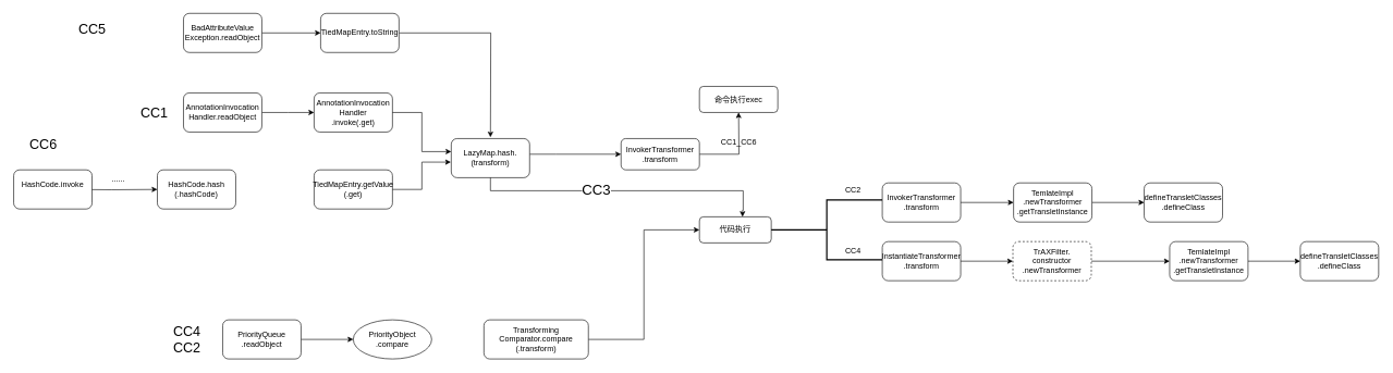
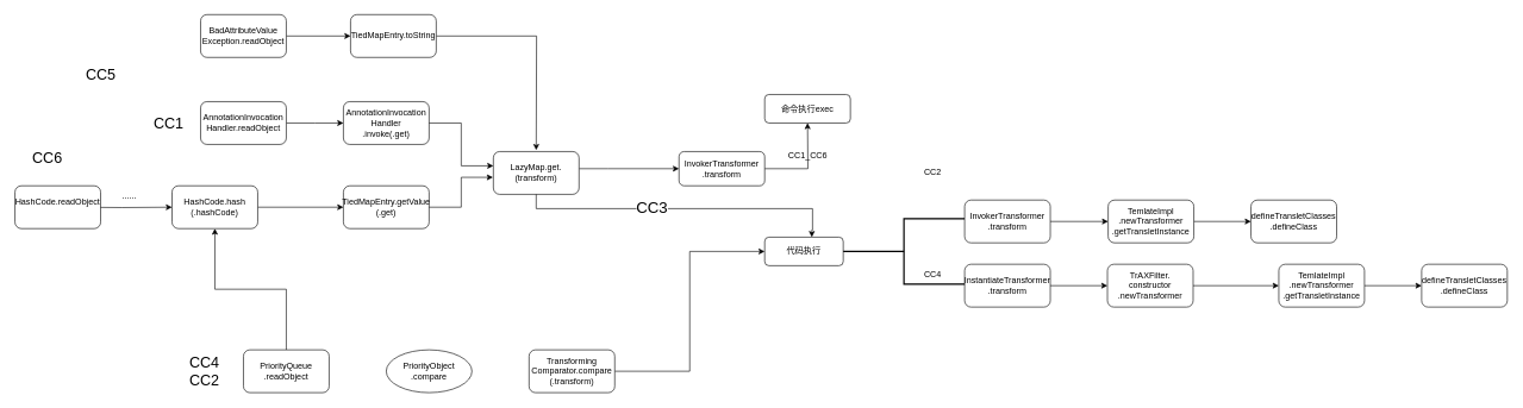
  <mxCell id="0" />
  <mxCell id="1" parent="0" />
  <mxCell id="2" value="" style="edgeStyle=orthogonalEdgeStyle;rounded=0;orthogonalLoop=1;jettySize=auto;html=1;" edge="1" parent="1" source="3" target="5"><mxGeometry relative="1" as="geometry"><Array as="points"><mxPoint x="850" y="236" /><mxPoint x="850" y="236" /></Array></mxGeometry></mxCell>
- <mxCell id="3" value="LazyMap.hash.(transform)" style="rounded=1;whiteSpace=wrap;html=1;" vertex="1" parent="1"><mxGeometry x="690" y="212" width="120" height="60" as="geometry" /></mxCell>
+ <mxCell id="3" value="LazyMap.get.(transform)" style="rounded=1;whiteSpace=wrap;html=1;" vertex="1" parent="1"><mxGeometry x="690" y="212" width="120" height="60" as="geometry" /></mxCell>
  <mxCell id="4" style="edgeStyle=orthogonalEdgeStyle;rounded=0;orthogonalLoop=1;jettySize=auto;html=1;exitX=1;exitY=0.5;exitDx=0;exitDy=0;" edge="1" parent="1" source="5"><mxGeometry relative="1" as="geometry"><mxPoint x="1130" y="172" as="targetPoint" /><mxPoint x="1080" y="242" as="sourcePoint" /></mxGeometry></mxCell>
  <mxCell id="5" value="InvokerTransformer&lt;div&gt;.transform&lt;/div&gt;" style="whiteSpace=wrap;html=1;rounded=1;" vertex="1" parent="1"><mxGeometry x="950" y="212" width="120" height="48" as="geometry" /></mxCell>
  <mxCell id="6" value="命令执行exec" style="whiteSpace=wrap;html=1;rounded=1;" vertex="1" parent="1"><mxGeometry x="1070" y="132" width="120" height="40" as="geometry" /></mxCell>
  <mxCell id="7" value="代码执行" style="whiteSpace=wrap;html=1;rounded=1;" vertex="1" parent="1"><mxGeometry x="1070" y="332" width="110" height="40" as="geometry" /></mxCell>
  <mxCell id="8" value="" style="edgeStyle=orthogonalEdgeStyle;rounded=0;orthogonalLoop=1;jettySize=auto;html=1;" edge="1" parent="1" source="9" target="31"><mxGeometry relative="1" as="geometry" /></mxCell>
  <mxCell id="9" value="InstantiateTransformer&lt;div&gt;.transform&lt;/div&gt;" style="rounded=1;whiteSpace=wrap;html=1;" vertex="1" parent="1"><mxGeometry x="1350" y="370" width="120" height="60" as="geometry" /></mxCell>
- <mxCell id="10" value="" style="edgeStyle=orthogonalEdgeStyle;rounded=0;orthogonalLoop=1;jettySize=auto;html=1;" edge="1" parent="1" source="11" target="26"><mxGeometry relative="1" as="geometry" /></mxCell>
+ <mxCell id="10" value="" style="edgeStyle=orthogonalEdgeStyle;rounded=0;orthogonalLoop=1;jettySize=auto;html=1;" edge="1" parent="1" source="11" target="19"><mxGeometry relative="1" as="geometry" /></mxCell>
  <mxCell id="11" value="PriorityQueue&lt;div&gt;.readObject&lt;/div&gt;" style="rounded=1;whiteSpace=wrap;html=1;" vertex="1" parent="1"><mxGeometry x="340" y="490" width="120" height="60" as="geometry" /></mxCell>
  <mxCell id="12" value="AnnotationInvocation&lt;div&gt;Handler&lt;div&gt;.invoke(.get)&lt;/div&gt;&lt;/div&gt;" style="rounded=1;whiteSpace=wrap;html=1;" vertex="1" parent="1"><mxGeometry x="480" y="142" width="120" height="60" as="geometry" /></mxCell>
  <mxCell id="13" style="edgeStyle=orthogonalEdgeStyle;rounded=0;orthogonalLoop=1;jettySize=auto;html=1;entryX=0;entryY=0.333;entryDx=0;entryDy=0;entryPerimeter=0;" edge="1" parent="1" source="12" target="3"><mxGeometry relative="1" as="geometry" /></mxCell>
  <mxCell id="14" value="TiedMapEntry.getValue&lt;div&gt;(.get)&lt;/div&gt;" style="rounded=1;whiteSpace=wrap;html=1;" vertex="1" parent="1"><mxGeometry x="480" y="260" width="120" height="60" as="geometry" /></mxCell>
  <mxCell id="15" style="edgeStyle=orthogonalEdgeStyle;rounded=0;orthogonalLoop=1;jettySize=auto;html=1;entryX=-0.005;entryY=0.602;entryDx=0;entryDy=0;entryPerimeter=0;" edge="1" parent="1" source="14" target="3"><mxGeometry relative="1" as="geometry" /></mxCell>
  <mxCell id="16" style="edgeStyle=orthogonalEdgeStyle;rounded=0;orthogonalLoop=1;jettySize=auto;html=1;entryX=0;entryY=0.5;entryDx=0;entryDy=0;" edge="1" parent="1" target="19"><mxGeometry relative="1" as="geometry"><mxPoint x="220" y="290" as="targetPoint" /><mxPoint x="100" y="290" as="sourcePoint" /></mxGeometry></mxCell>
- <mxCell id="17" value="HashCode.invoke&lt;div&gt;&lt;br&gt;&lt;/div&gt;" style="rounded=1;whiteSpace=wrap;html=1;" vertex="1" parent="1"><mxGeometry x="20" y="260" width="120" height="60" as="geometry" /></mxCell>
+ <mxCell id="17" value="HashCode.readObject&lt;div&gt;&lt;br&gt;&lt;/div&gt;" style="rounded=1;whiteSpace=wrap;html=1;" vertex="1" parent="1"><mxGeometry x="20" y="260" width="120" height="60" as="geometry" /></mxCell>
+ <mxCell id="18" style="edgeStyle=orthogonalEdgeStyle;rounded=0;orthogonalLoop=1;jettySize=auto;html=1;" edge="1" parent="1" source="19" target="14"><mxGeometry relative="1" as="geometry" /></mxCell>
  <mxCell id="19" value="HashCode.hash&lt;div&gt;(.hashCode)&lt;/div&gt;" style="rounded=1;whiteSpace=wrap;html=1;" vertex="1" parent="1"><mxGeometry x="240" y="260" width="120" height="60" as="geometry" /></mxCell>
  <mxCell id="20" value="......" style="text;html=1;align=center;verticalAlign=middle;resizable=0;points=[];autosize=1;strokeColor=none;fillColor=none;" vertex="1" parent="1"><mxGeometry x="160" y="260" width="40" height="30" as="geometry" /></mxCell>
  <mxCell id="21" value="" style="edgeStyle=orthogonalEdgeStyle;rounded=0;orthogonalLoop=1;jettySize=auto;html=1;" edge="1" parent="1" source="22"><mxGeometry relative="1" as="geometry"><mxPoint x="480" y="172" as="targetPoint" /></mxGeometry></mxCell>
  <mxCell id="22" value="AnnotationInvocation&lt;div&gt;Handler.readObject&lt;/div&gt;" style="rounded=1;whiteSpace=wrap;html=1;" vertex="1" parent="1"><mxGeometry x="280" y="142" width="120" height="60" as="geometry" /></mxCell>
  <mxCell id="23" value="&lt;font style=&quot;font-size: 21px;&quot;&gt;CC1&lt;/font&gt;" style="text;html=1;align=center;verticalAlign=middle;resizable=0;points=[];autosize=1;strokeColor=none;fillColor=none;" vertex="1" parent="1"><mxGeometry x="200" y="152" width="70" height="40" as="geometry" /></mxCell>
  <mxCell id="24" value="&lt;font style=&quot;font-size: 21px;&quot;&gt;CC6&lt;/font&gt;" style="text;html=1;align=center;verticalAlign=middle;resizable=0;points=[];autosize=1;strokeColor=none;fillColor=none;" vertex="1" parent="1"><mxGeometry x="30" y="200" width="70" height="40" as="geometry" /></mxCell>
  <mxCell id="25" value="CC1_CC6" style="text;html=1;align=center;verticalAlign=middle;resizable=0;points=[];autosize=1;strokeColor=none;fillColor=none;" vertex="1" parent="1"><mxGeometry x="1090" y="202" width="80" height="30" as="geometry" /></mxCell>
  <mxCell id="26" value="PriorityObject&lt;div&gt;.compare&lt;/div&gt;" style="ellipse;whiteSpace=wrap;html=1;" vertex="1" parent="1"><mxGeometry x="540" y="490" width="120" height="60" as="geometry" /></mxCell>
  <mxCell id="27" style="edgeStyle=orthogonalEdgeStyle;rounded=0;orthogonalLoop=1;jettySize=auto;html=1;entryX=0;entryY=0.5;entryDx=0;entryDy=0;" edge="1" parent="1" source="28" target="7"><mxGeometry relative="1" as="geometry" /></mxCell>
- <mxCell id="28" value="Transforming&lt;div&gt;Comparator.compare&lt;/div&gt;&lt;div&gt;(.transform)&lt;/div&gt;" style="whiteSpace=wrap;html=1;rounded=1;" vertex="1" parent="1"><mxGeometry x="740" y="490" width="160" height="60" as="geometry" /></mxCell>
+ <mxCell id="28" value="Transforming&lt;div&gt;Comparator.compare&lt;/div&gt;&lt;div&gt;(.transform)&lt;/div&gt;" style="whiteSpace=wrap;html=1;rounded=1;" vertex="1" parent="1"><mxGeometry x="740" y="490" width="120" height="60" as="geometry" /></mxCell>
  <mxCell id="29" value="&lt;font style=&quot;font-size: 21px;&quot;&gt;CC4&lt;/font&gt;&lt;div&gt;&lt;font style=&quot;font-size: 21px;&quot;&gt;CC2&lt;/font&gt;&lt;/div&gt;" style="text;html=1;align=center;verticalAlign=middle;resizable=0;points=[];autosize=1;strokeColor=none;fillColor=none;" vertex="1" parent="1"><mxGeometry x="250" y="490" width="70" height="60" as="geometry" /></mxCell>
  <mxCell id="30" value="" style="edgeStyle=orthogonalEdgeStyle;rounded=0;orthogonalLoop=1;jettySize=auto;html=1;" edge="1" parent="1" source="31" target="33"><mxGeometry relative="1" as="geometry" /></mxCell>
- <mxCell id="31" value="TrAXFilter.&lt;div&gt;constructor&lt;/div&gt;&lt;div&gt;.newTransformer&lt;/div&gt;" style="whiteSpace=wrap;html=1;rounded=1;dashed=1;" vertex="1" parent="1"><mxGeometry x="1550" y="370" width="120" height="60" as="geometry" /></mxCell>
+ <mxCell id="31" value="TrAXFilter.&lt;div&gt;constructor&lt;/div&gt;&lt;div&gt;.newTransformer&lt;/div&gt;" style="whiteSpace=wrap;html=1;rounded=1;" vertex="1" parent="1"><mxGeometry x="1550" y="370" width="120" height="60" as="geometry" /></mxCell>
  <mxCell id="32" value="" style="edgeStyle=orthogonalEdgeStyle;rounded=0;orthogonalLoop=1;jettySize=auto;html=1;" edge="1" parent="1" source="33" target="35"><mxGeometry relative="1" as="geometry" /></mxCell>
  <mxCell id="33" value="TemlateImpl&lt;div&gt;.newTransformer&lt;div&gt;.getTransletInstance&lt;/div&gt;&lt;/div&gt;" style="whiteSpace=wrap;html=1;rounded=1;" vertex="1" parent="1"><mxGeometry x="1790" y="370" width="120" height="60" as="geometry" /></mxCell>
  <mxCell id="34" value="CC4" style="text;html=1;align=center;verticalAlign=middle;resizable=0;points=[];autosize=1;strokeColor=none;fillColor=none;" vertex="1" parent="1"><mxGeometry x="1280" y="370" width="50" height="30" as="geometry" /></mxCell>
  <mxCell id="35" value="defineTransletClasses&lt;div&gt;.defineClass&lt;/div&gt;" style="whiteSpace=wrap;html=1;rounded=1;" vertex="1" parent="1"><mxGeometry x="1990" y="370" width="120" height="60" as="geometry" /></mxCell>
- <mxCell id="36" value="CC2" style="text;html=1;align=center;verticalAlign=middle;resizable=0;points=[];autosize=1;strokeColor=none;fillColor=none;" vertex="1" parent="1"><mxGeometry x="1280" y="276" width="50" height="30" as="geometry" /></mxCell>
+ <mxCell id="36" value="CC2" style="text;html=1;align=center;verticalAlign=middle;resizable=0;points=[];autosize=1;strokeColor=none;fillColor=none;" vertex="1" parent="1"><mxGeometry x="1280" y="226" width="50" height="30" as="geometry" /></mxCell>
  <mxCell id="37" value="" style="strokeWidth=2;html=1;shape=mxgraph.flowchart.annotation_2;align=left;labelPosition=right;pointerEvents=1;" vertex="1" parent="1"><mxGeometry x="1180" y="306" width="170" height="92" as="geometry" /></mxCell>
  <mxCell id="38" value="" style="edgeStyle=orthogonalEdgeStyle;rounded=0;orthogonalLoop=1;jettySize=auto;html=1;" edge="1" parent="1" source="39" target="40"><mxGeometry relative="1" as="geometry" /></mxCell>
  <mxCell id="39" value="TemlateImpl&lt;div&gt;.newTransformer&lt;div&gt;.getTransletInstance&lt;/div&gt;&lt;/div&gt;" style="whiteSpace=wrap;html=1;rounded=1;" vertex="1" parent="1"><mxGeometry x="1551" y="280" width="120" height="60" as="geometry" /></mxCell>
  <mxCell id="40" value="defineTransletClasses&lt;div&gt;.defineClass&lt;/div&gt;" style="whiteSpace=wrap;html=1;rounded=1;" vertex="1" parent="1"><mxGeometry x="1751" y="280" width="120" height="60" as="geometry" /></mxCell>
  <mxCell id="41" style="edgeStyle=orthogonalEdgeStyle;rounded=0;orthogonalLoop=1;jettySize=auto;html=1;entryX=0;entryY=0.5;entryDx=0;entryDy=0;" edge="1" parent="1" source="42" target="39"><mxGeometry relative="1" as="geometry" /></mxCell>
  <mxCell id="42" value="InvokerTransformer&lt;div&gt;.transform&lt;/div&gt;" style="whiteSpace=wrap;html=1;rounded=1;" vertex="1" parent="1"><mxGeometry x="1350" y="280" width="120" height="60" as="geometry" /></mxCell>
  <mxCell id="43" style="edgeStyle=orthogonalEdgeStyle;rounded=0;orthogonalLoop=1;jettySize=auto;html=1;exitX=0.5;exitY=1;exitDx=0;exitDy=0;" edge="1" parent="1" source="3"><mxGeometry relative="1" as="geometry"><mxPoint x="816" y="266" as="sourcePoint" /><mxPoint x="1136" y="332" as="targetPoint" /><Array as="points"><mxPoint x="750" y="292" /><mxPoint x="1137" y="292" /><mxPoint x="1137" y="322" /><mxPoint x="1136" y="322" /></Array></mxGeometry></mxCell>
  <mxCell id="44" value="&lt;font style=&quot;font-size: 22px;&quot;&gt;CC3&lt;/font&gt;" style="edgeLabel;html=1;align=center;verticalAlign=middle;resizable=0;points=[];" vertex="1" connectable="0" parent="43"><mxGeometry x="-0.19" y="1" relative="1" as="geometry"><mxPoint as="offset" /></mxGeometry></mxCell>
  <mxCell id="45" style="edgeStyle=orthogonalEdgeStyle;rounded=0;orthogonalLoop=1;jettySize=auto;html=1;" edge="1" parent="1" source="46"><mxGeometry relative="1" as="geometry"><mxPoint x="750" y="210" as="targetPoint" /></mxGeometry></mxCell>
  <mxCell id="46" value="TiedMapEntry.toString" style="rounded=1;whiteSpace=wrap;html=1;" vertex="1" parent="1"><mxGeometry x="490" y="20" width="120" height="60" as="geometry" /></mxCell>
  <mxCell id="47" style="edgeStyle=orthogonalEdgeStyle;rounded=0;orthogonalLoop=1;jettySize=auto;html=1;entryX=0;entryY=0.5;entryDx=0;entryDy=0;" edge="1" parent="1" source="48" target="46"><mxGeometry relative="1" as="geometry" /></mxCell>
  <mxCell id="48" value="BadAttributeValue&lt;div&gt;Exception.readObject&lt;/div&gt;" style="rounded=1;whiteSpace=wrap;html=1;" vertex="1" parent="1"><mxGeometry x="280" y="20" width="120" height="60" as="geometry" /></mxCell>
- <mxCell id="49" value="&lt;font style=&quot;font-size: 21px;&quot;&gt;CC5&lt;/font&gt;" style="text;html=1;align=center;verticalAlign=middle;resizable=0;points=[];autosize=1;strokeColor=none;fillColor=none;" vertex="1" parent="1"><mxGeometry x="105" y="23" width="70" height="40" as="geometry" /></mxCell>
+ <mxCell id="49" value="&lt;font style=&quot;font-size: 21px;&quot;&gt;CC5&lt;/font&gt;" style="text;html=1;align=center;verticalAlign=middle;resizable=0;points=[];autosize=1;strokeColor=none;fillColor=none;" vertex="1" parent="1"><mxGeometry x="105" y="83" width="70" height="40" as="geometry" /></mxCell>
